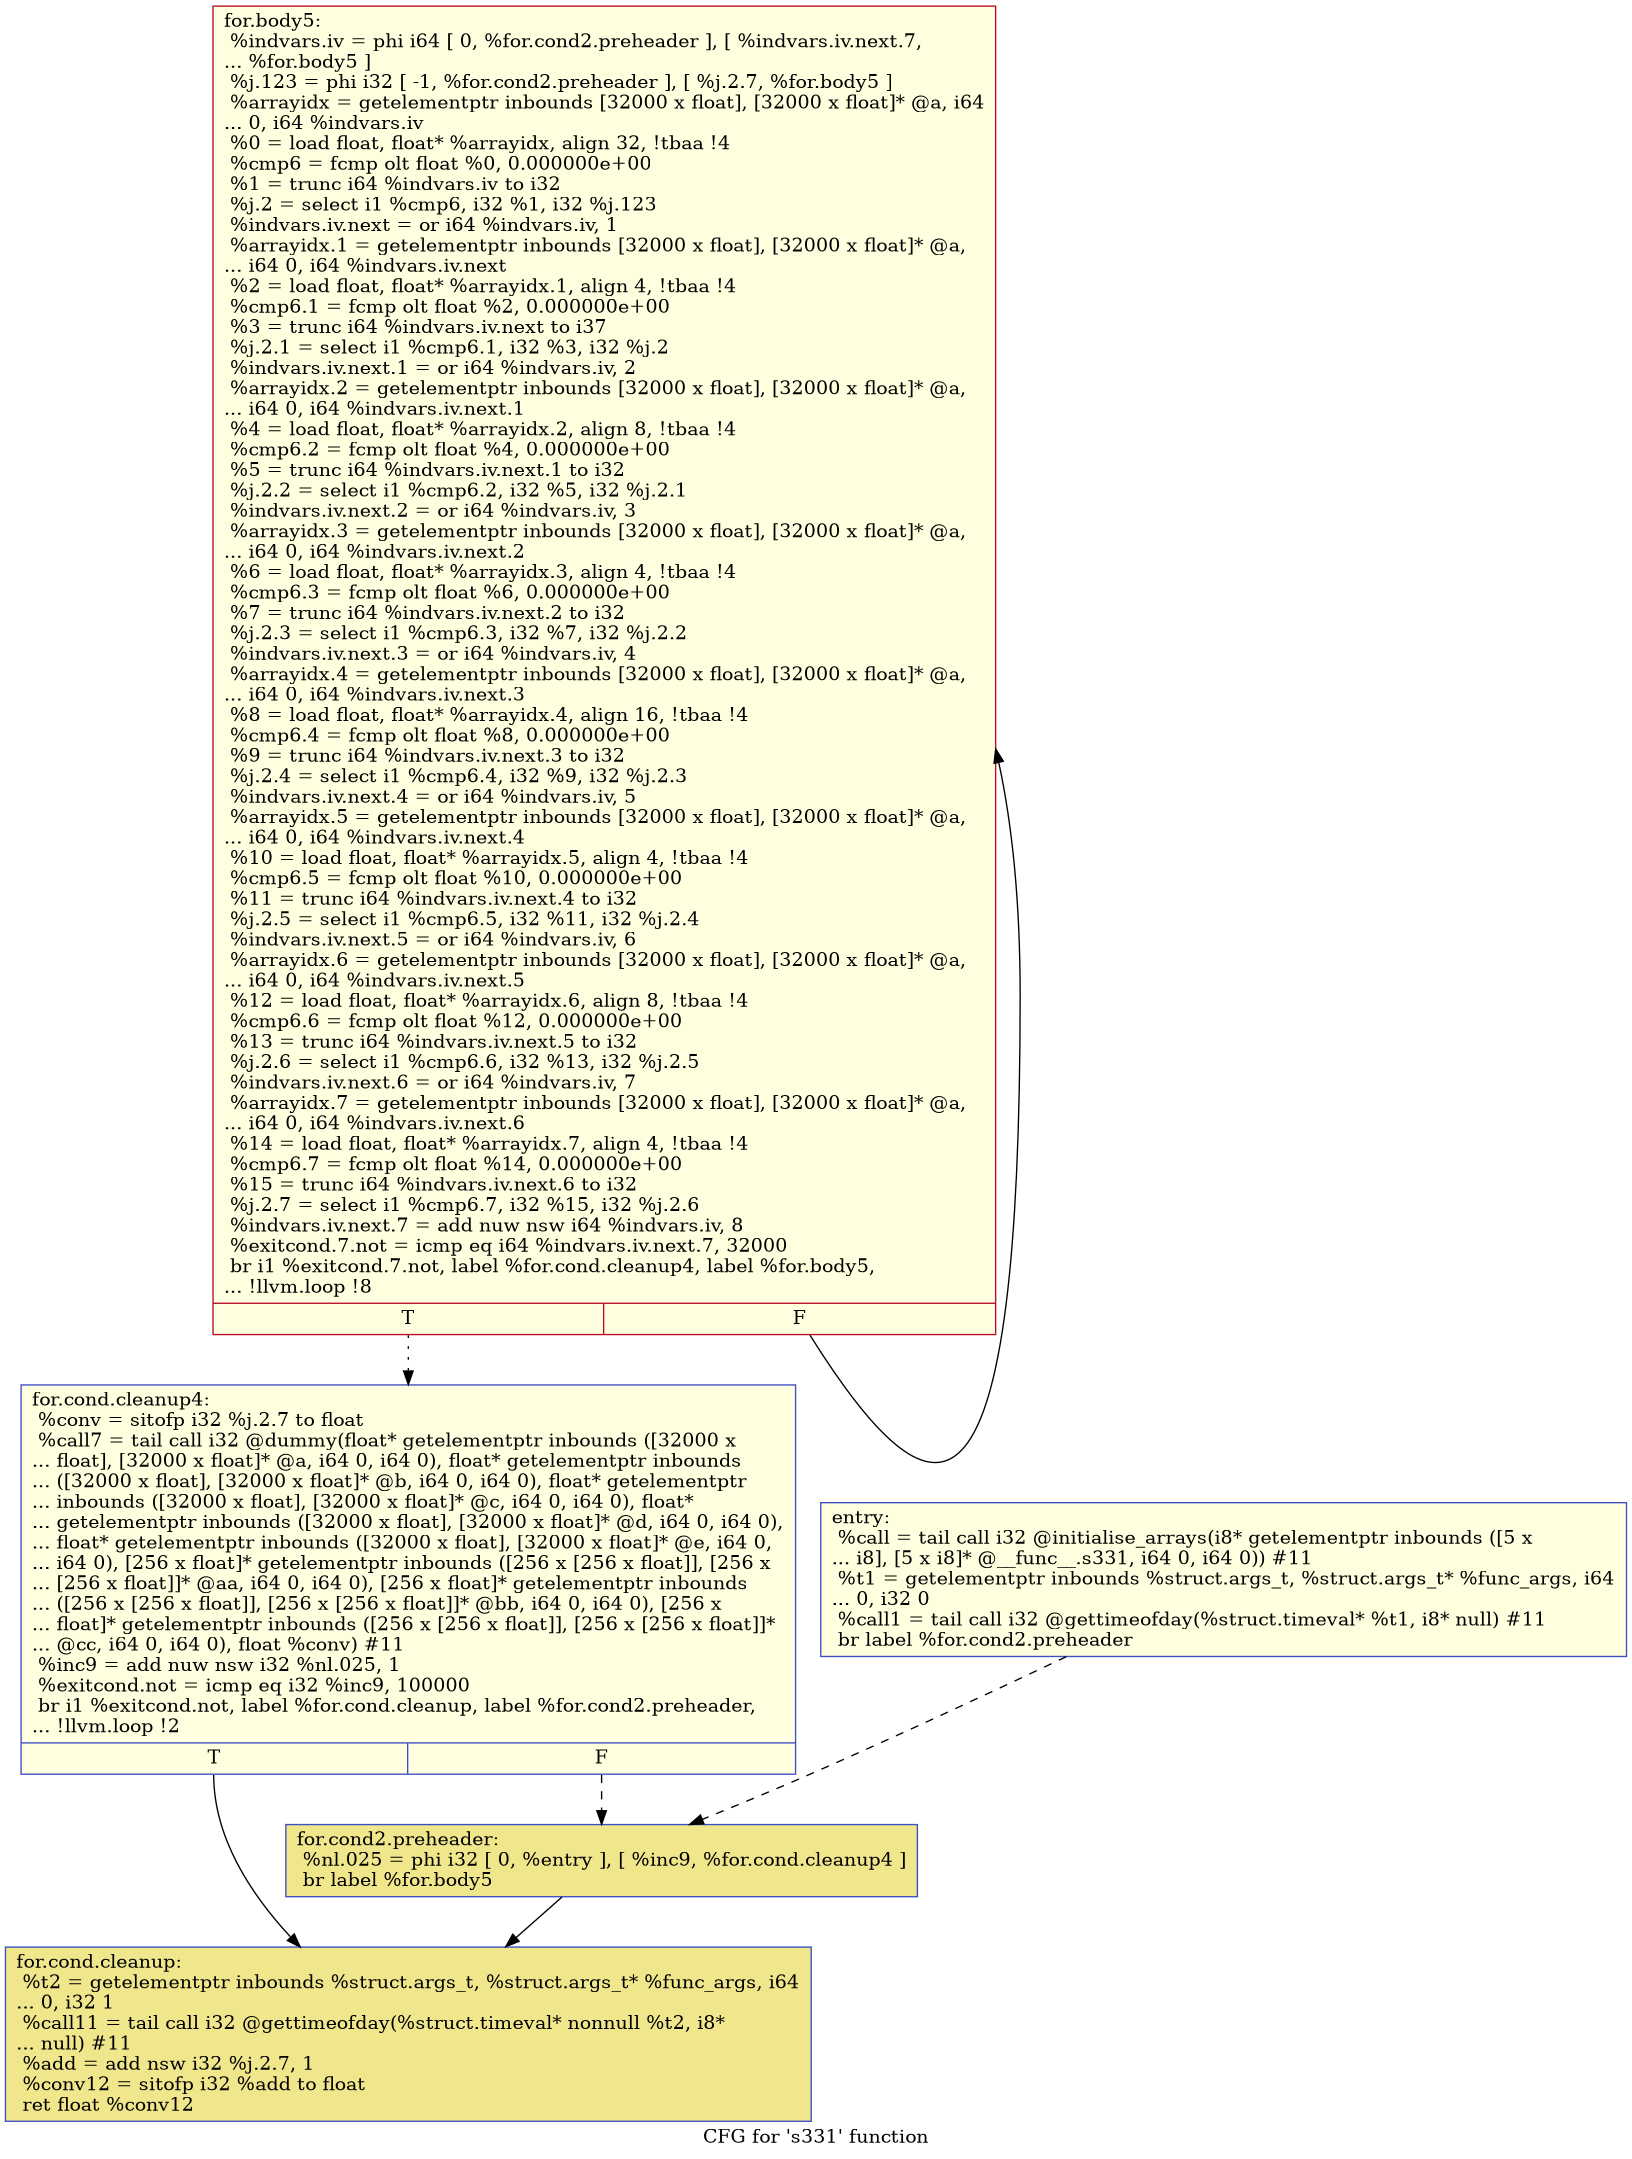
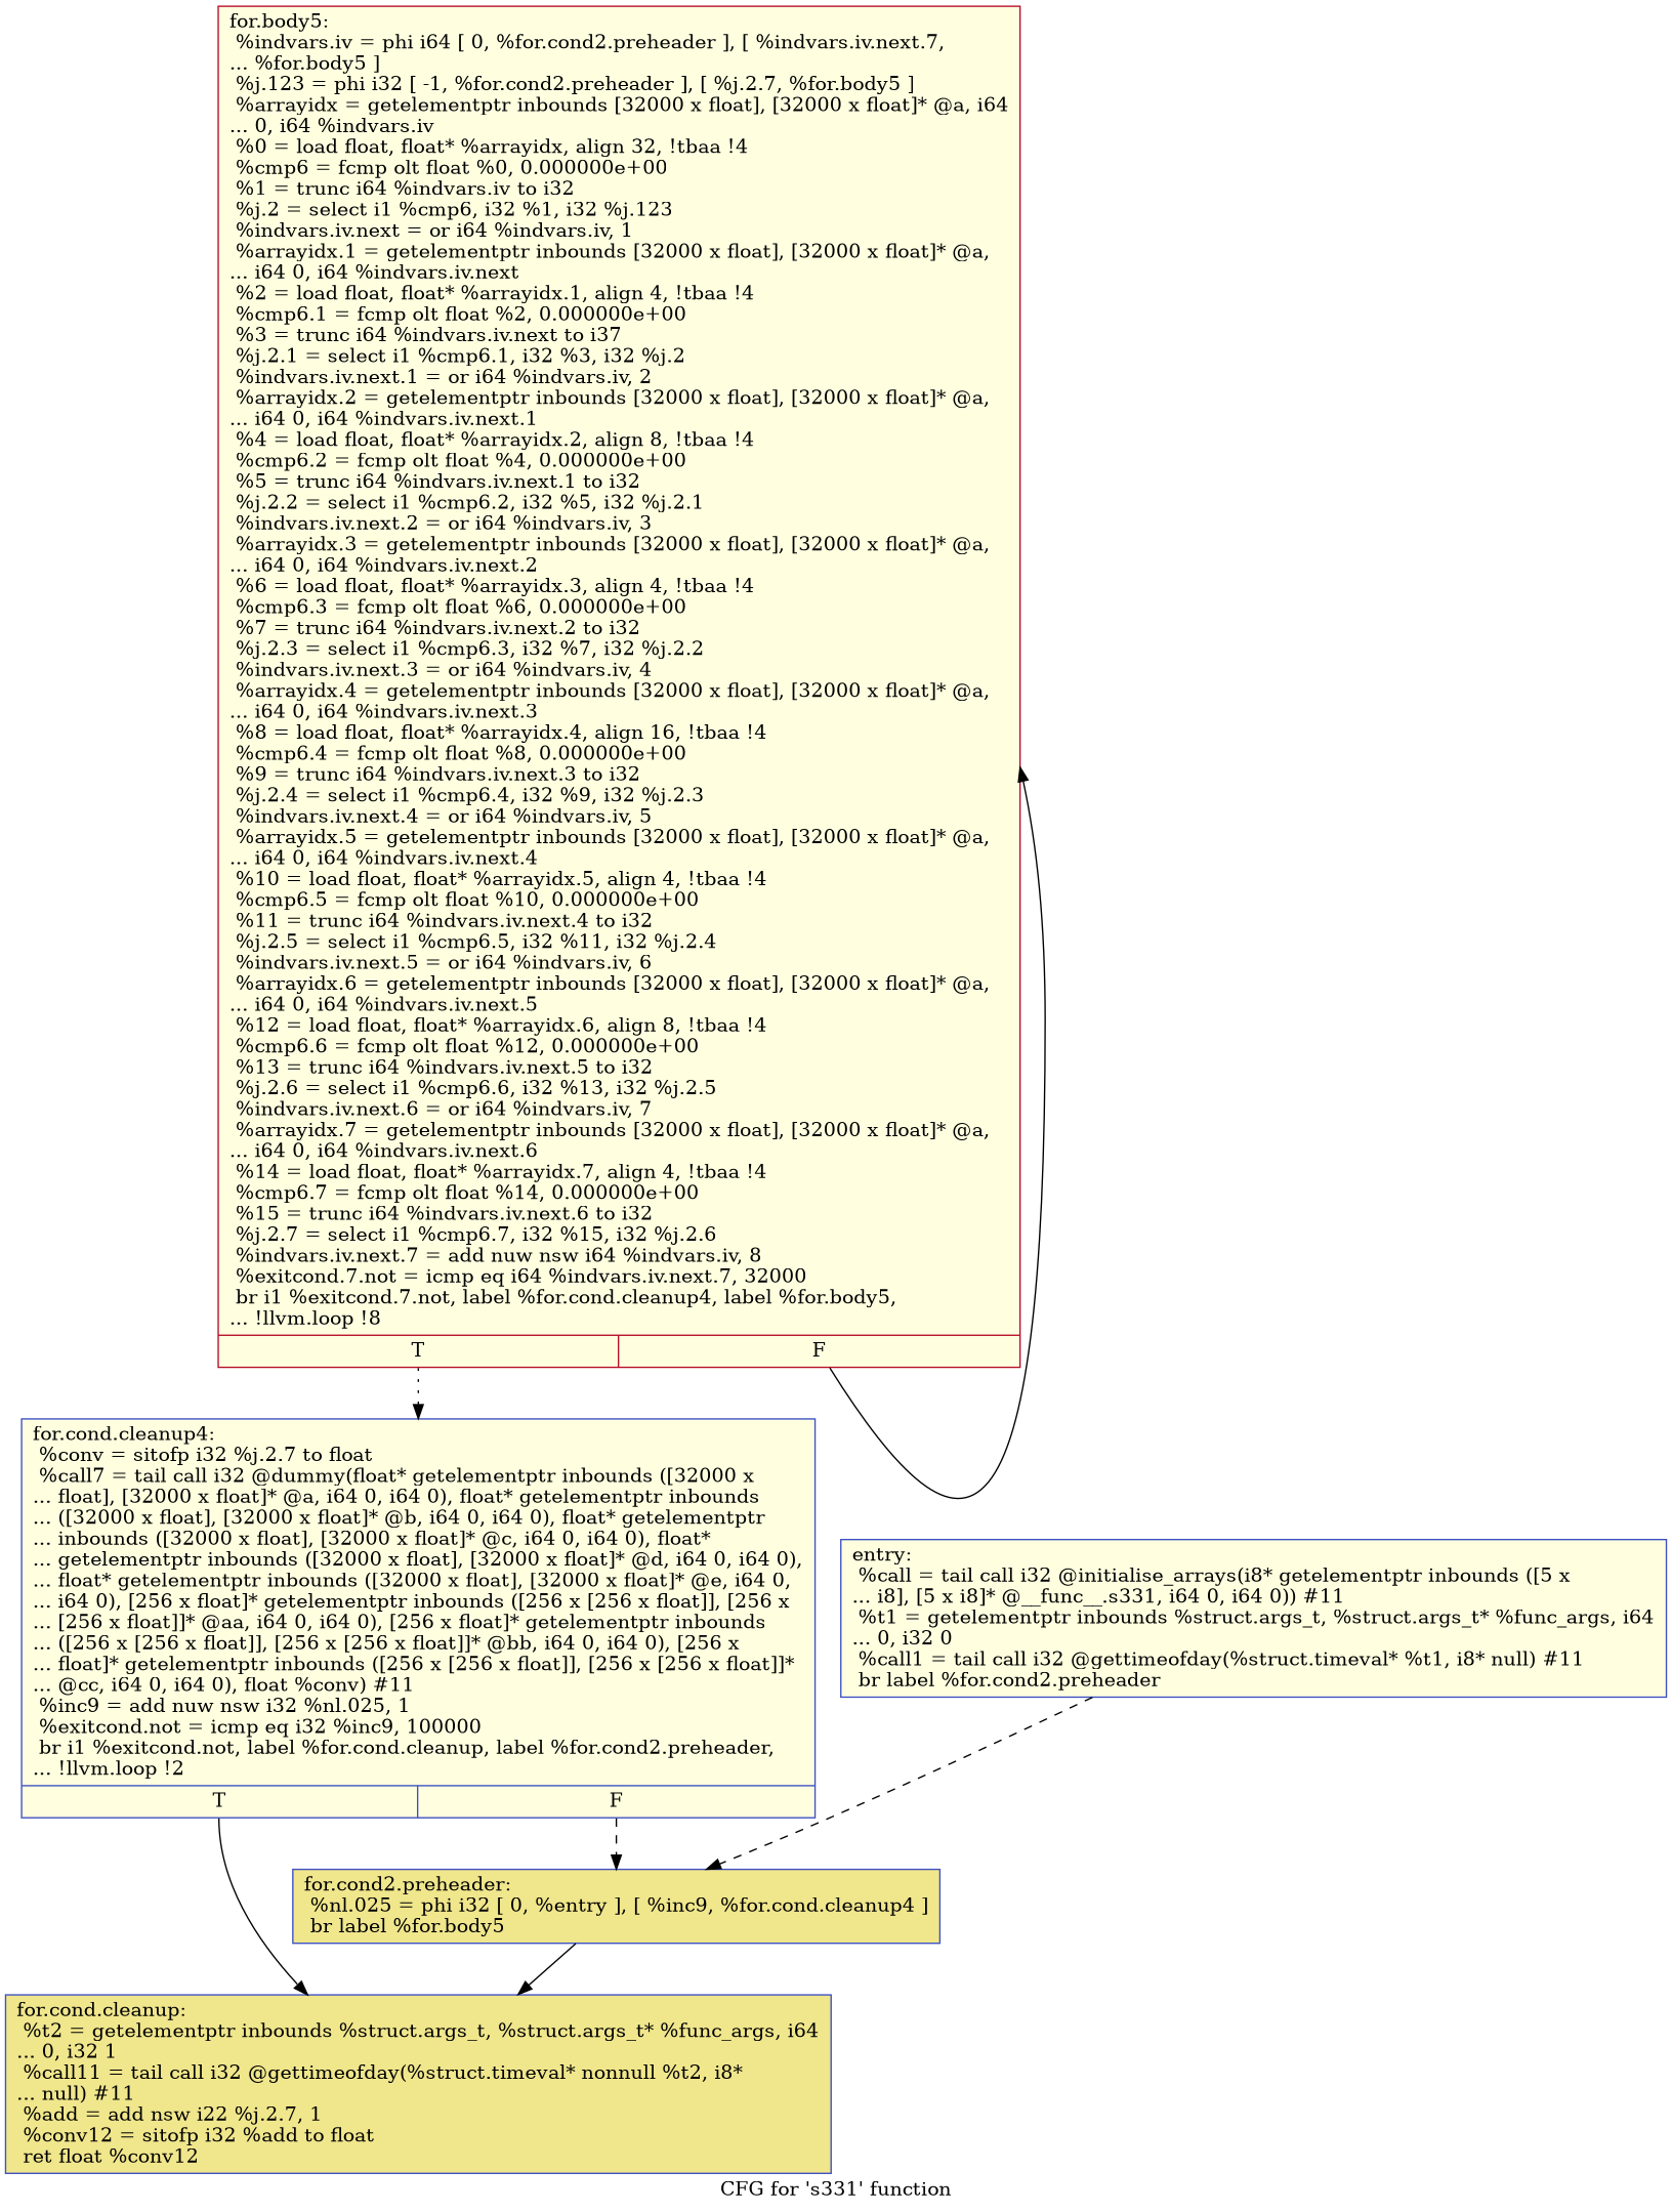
  digraph {
    label="CFG for 's331' function"
    node [color="#3d50c3ff" fillcolor=lightyellow shape=record style=filled]
    edge [style=solid]
    n1 [label="{entry:\l  %call = tail call i32 @initialise_arrays(i8* getelementptr inbounds ([5 x\l... i8], [5 x i8]* @__func__.s331, i64 0, i64 0)) #11\l  %t1 = getelementptr inbounds %struct.args_t, %struct.args_t* %func_args, i64\l... 0, i32 0\l  %call1 = tail call i32 @gettimeofday(%struct.timeval* %t1, i8* null) #11\l  br label %for.cond2.preheader\l}"]
    n2 [fillcolor=khaki label="{for.cond2.preheader:                              \l  %nl.025 = phi i32 [ 0, %entry ], [ %inc9, %for.cond.cleanup4 ]\l  br label %for.body5\l}"]
-   n3 [fillcolor=khaki label="{for.cond.cleanup:                                 \l  %t2 = getelementptr inbounds %struct.args_t, %struct.args_t* %func_args, i64\l... 0, i32 1\l  %call11 = tail call i32 @gettimeofday(%struct.timeval* nonnull %t2, i8*\l... null) #11\l  %add = add nsw i32 %j.2.7, 1\l  %conv12 = sitofp i32 %add to float\l  ret float %conv12\l}"]
+   n3 [fillcolor=khaki label="{for.cond.cleanup:                                 \l  %t2 = getelementptr inbounds %struct.args_t, %struct.args_t* %func_args, i64\l... 0, i32 1\l  %call11 = tail call i32 @gettimeofday(%struct.timeval* nonnull %t2, i8*\l... null) #11\l  %add = add nsw i22 %j.2.7, 1\l  %conv12 = sitofp i32 %add to float\l  ret float %conv12\l}"]
    n4 [color="#b70d28ff" label="{for.body5:                                        \l  %indvars.iv = phi i64 [ 0, %for.cond2.preheader ], [ %indvars.iv.next.7,\l... %for.body5 ]\l  %j.123 = phi i32 [ -1, %for.cond2.preheader ], [ %j.2.7, %for.body5 ]\l  %arrayidx = getelementptr inbounds [32000 x float], [32000 x float]* @a, i64\l... 0, i64 %indvars.iv\l  %0 = load float, float* %arrayidx, align 32, !tbaa !4\l  %cmp6 = fcmp olt float %0, 0.000000e+00\l  %1 = trunc i64 %indvars.iv to i32\l  %j.2 = select i1 %cmp6, i32 %1, i32 %j.123\l  %indvars.iv.next = or i64 %indvars.iv, 1\l  %arrayidx.1 = getelementptr inbounds [32000 x float], [32000 x float]* @a,\l... i64 0, i64 %indvars.iv.next\l  %2 = load float, float* %arrayidx.1, align 4, !tbaa !4\l  %cmp6.1 = fcmp olt float %2, 0.000000e+00\l  %3 = trunc i64 %indvars.iv.next to i37\l  %j.2.1 = select i1 %cmp6.1, i32 %3, i32 %j.2\l  %indvars.iv.next.1 = or i64 %indvars.iv, 2\l  %arrayidx.2 = getelementptr inbounds [32000 x float], [32000 x float]* @a,\l... i64 0, i64 %indvars.iv.next.1\l  %4 = load float, float* %arrayidx.2, align 8, !tbaa !4\l  %cmp6.2 = fcmp olt float %4, 0.000000e+00\l  %5 = trunc i64 %indvars.iv.next.1 to i32\l  %j.2.2 = select i1 %cmp6.2, i32 %5, i32 %j.2.1\l  %indvars.iv.next.2 = or i64 %indvars.iv, 3\l  %arrayidx.3 = getelementptr inbounds [32000 x float], [32000 x float]* @a,\l... i64 0, i64 %indvars.iv.next.2\l  %6 = load float, float* %arrayidx.3, align 4, !tbaa !4\l  %cmp6.3 = fcmp olt float %6, 0.000000e+00\l  %7 = trunc i64 %indvars.iv.next.2 to i32\l  %j.2.3 = select i1 %cmp6.3, i32 %7, i32 %j.2.2\l  %indvars.iv.next.3 = or i64 %indvars.iv, 4\l  %arrayidx.4 = getelementptr inbounds [32000 x float], [32000 x float]* @a,\l... i64 0, i64 %indvars.iv.next.3\l  %8 = load float, float* %arrayidx.4, align 16, !tbaa !4\l  %cmp6.4 = fcmp olt float %8, 0.000000e+00\l  %9 = trunc i64 %indvars.iv.next.3 to i32\l  %j.2.4 = select i1 %cmp6.4, i32 %9, i32 %j.2.3\l  %indvars.iv.next.4 = or i64 %indvars.iv, 5\l  %arrayidx.5 = getelementptr inbounds [32000 x float], [32000 x float]* @a,\l... i64 0, i64 %indvars.iv.next.4\l  %10 = load float, float* %arrayidx.5, align 4, !tbaa !4\l  %cmp6.5 = fcmp olt float %10, 0.000000e+00\l  %11 = trunc i64 %indvars.iv.next.4 to i32\l  %j.2.5 = select i1 %cmp6.5, i32 %11, i32 %j.2.4\l  %indvars.iv.next.5 = or i64 %indvars.iv, 6\l  %arrayidx.6 = getelementptr inbounds [32000 x float], [32000 x float]* @a,\l... i64 0, i64 %indvars.iv.next.5\l  %12 = load float, float* %arrayidx.6, align 8, !tbaa !4\l  %cmp6.6 = fcmp olt float %12, 0.000000e+00\l  %13 = trunc i64 %indvars.iv.next.5 to i32\l  %j.2.6 = select i1 %cmp6.6, i32 %13, i32 %j.2.5\l  %indvars.iv.next.6 = or i64 %indvars.iv, 7\l  %arrayidx.7 = getelementptr inbounds [32000 x float], [32000 x float]* @a,\l... i64 0, i64 %indvars.iv.next.6\l  %14 = load float, float* %arrayidx.7, align 4, !tbaa !4\l  %cmp6.7 = fcmp olt float %14, 0.000000e+00\l  %15 = trunc i64 %indvars.iv.next.6 to i32\l  %j.2.7 = select i1 %cmp6.7, i32 %15, i32 %j.2.6\l  %indvars.iv.next.7 = add nuw nsw i64 %indvars.iv, 8\l  %exitcond.7.not = icmp eq i64 %indvars.iv.next.7, 32000\l  br i1 %exitcond.7.not, label %for.cond.cleanup4, label %for.body5,\l... !llvm.loop !8\l|{<s0>T|<s1>F}}"]
    n5 [label="{for.cond.cleanup4:                                \l  %conv = sitofp i32 %j.2.7 to float\l  %call7 = tail call i32 @dummy(float* getelementptr inbounds ([32000 x\l... float], [32000 x float]* @a, i64 0, i64 0), float* getelementptr inbounds\l... ([32000 x float], [32000 x float]* @b, i64 0, i64 0), float* getelementptr\l... inbounds ([32000 x float], [32000 x float]* @c, i64 0, i64 0), float*\l... getelementptr inbounds ([32000 x float], [32000 x float]* @d, i64 0, i64 0),\l... float* getelementptr inbounds ([32000 x float], [32000 x float]* @e, i64 0,\l... i64 0), [256 x float]* getelementptr inbounds ([256 x [256 x float]], [256 x\l... [256 x float]]* @aa, i64 0, i64 0), [256 x float]* getelementptr inbounds\l... ([256 x [256 x float]], [256 x [256 x float]]* @bb, i64 0, i64 0), [256 x\l... float]* getelementptr inbounds ([256 x [256 x float]], [256 x [256 x float]]*\l... @cc, i64 0, i64 0), float %conv) #11\l  %inc9 = add nuw nsw i32 %nl.025, 1\l  %exitcond.not = icmp eq i32 %inc9, 100000\l  br i1 %exitcond.not, label %for.cond.cleanup, label %for.cond2.preheader,\l... !llvm.loop !2\l|{<s0>T|<s1>F}}"]
    n1 -> n2 [style=dashed]
    n2 -> n3
    n4 -> n4 [tailport=s1]
    n4 -> n5 [style=dotted tailport=s0]
    n5 -> n2 [style=dashed tailport=s1]
    n5 -> n3 [tailport=s0]
  }
